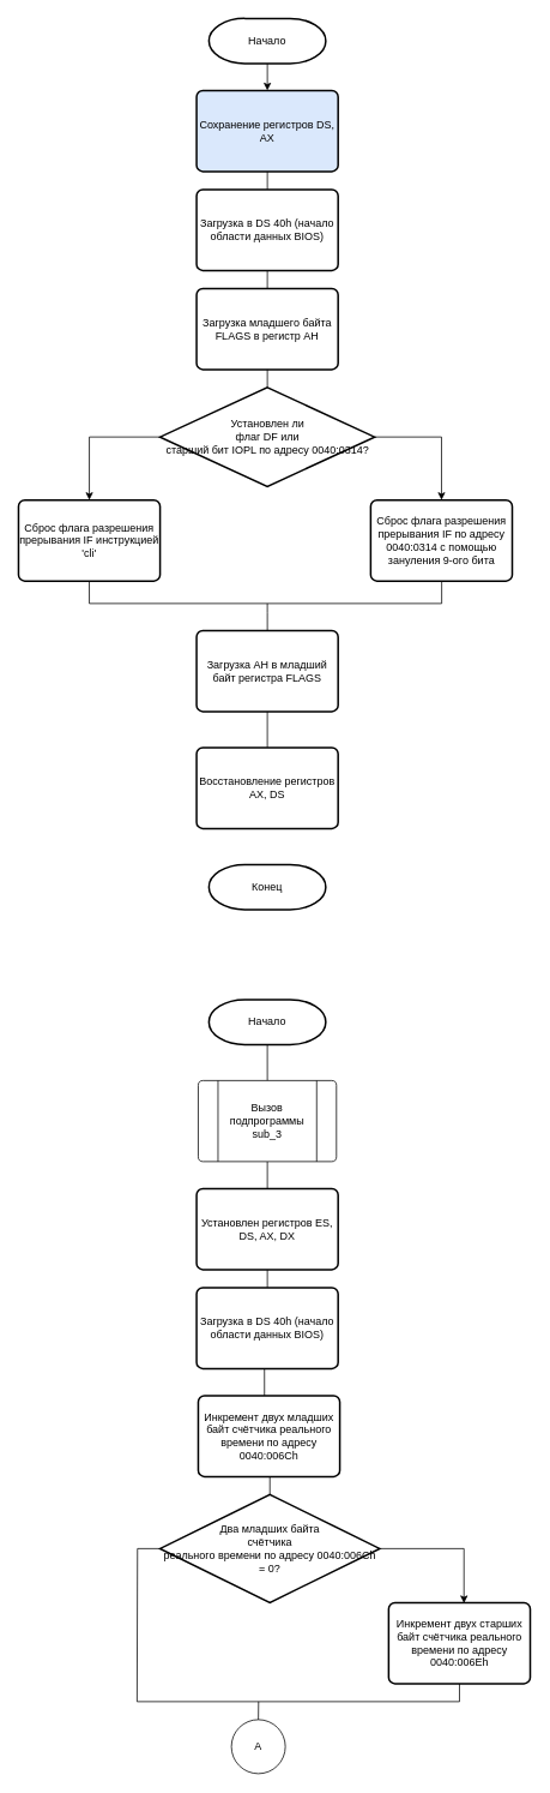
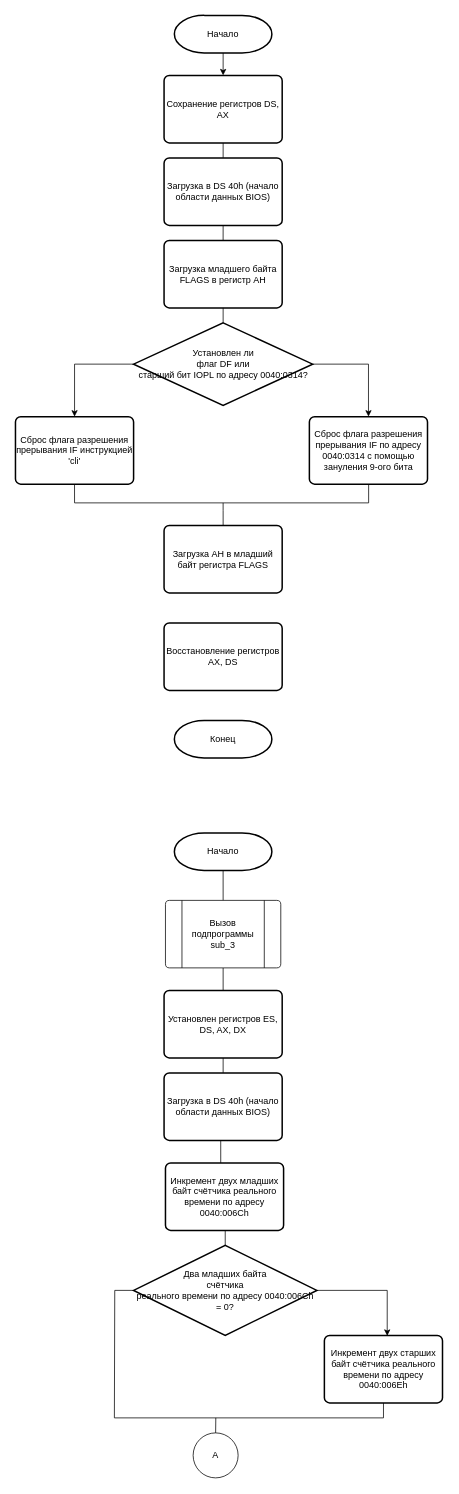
  <mxCell id="0" />
  <mxCell id="1" parent="0" />
  <mxCell id="2" style="edgeStyle=orthogonalEdgeStyle;rounded=0;orthogonalLoop=1;jettySize=auto;html=1;exitX=0.5;exitY=1;exitDx=0;exitDy=0;exitPerimeter=0;entryX=0.5;entryY=0;entryDx=0;entryDy=0;" edge="1" parent="1" source="3" target="12"><mxGeometry relative="1" as="geometry" /></mxCell>
  <mxCell id="3" value="Начало" style="strokeWidth=2;html=1;shape=mxgraph.flowchart.terminator;whiteSpace=wrap;" vertex="1" parent="1"><mxGeometry x="232" y="20" width="130" height="50" as="geometry" /></mxCell>
  <mxCell id="4" value="Загрузка младшего байта FLAGS в регистр AH" style="rounded=1;whiteSpace=wrap;html=1;absoluteArcSize=1;arcSize=14;strokeWidth=2;" vertex="1" parent="1"><mxGeometry x="218.24" y="320" width="157.5" height="90" as="geometry" /></mxCell>
  <mxCell id="5" style="edgeStyle=orthogonalEdgeStyle;rounded=0;orthogonalLoop=1;jettySize=auto;html=1;exitX=1;exitY=0.5;exitDx=0;exitDy=0;exitPerimeter=0;" edge="1" parent="1" source="8" target="13"><mxGeometry relative="1" as="geometry" /></mxCell>
  <mxCell id="6" style="edgeStyle=orthogonalEdgeStyle;rounded=0;orthogonalLoop=1;jettySize=auto;html=1;exitX=0;exitY=0.5;exitDx=0;exitDy=0;exitPerimeter=0;" edge="1" parent="1" source="8" target="15"><mxGeometry relative="1" as="geometry" /></mxCell>
  <mxCell id="7" style="edgeStyle=orthogonalEdgeStyle;rounded=0;orthogonalLoop=1;jettySize=auto;html=1;exitX=0.5;exitY=0;exitDx=0;exitDy=0;exitPerimeter=0;endArrow=none;endFill=0;" edge="1" parent="1" source="8" target="4"><mxGeometry relative="1" as="geometry" /></mxCell>
  <mxCell id="8" value="&lt;div&gt;Установлен ли&lt;/div&gt;&lt;div&gt; флаг DF или&lt;/div&gt;&lt;div&gt; старший бит IOPL по адресу 0040:0314?&lt;/div&gt;" style="strokeWidth=2;html=1;shape=mxgraph.flowchart.decision;whiteSpace=wrap;" vertex="1" parent="1"><mxGeometry x="177.62" y="430" width="238.75" height="110" as="geometry" /></mxCell>
  <mxCell id="9" style="edgeStyle=orthogonalEdgeStyle;rounded=0;orthogonalLoop=1;jettySize=auto;html=1;exitX=0.5;exitY=1;exitDx=0;exitDy=0;entryX=0.5;entryY=0;entryDx=0;entryDy=0;endArrow=none;endFill=0;" edge="1" parent="1" source="10" target="4"><mxGeometry relative="1" as="geometry" /></mxCell>
  <mxCell id="10" value="Загрузка в DS 40h (начало области данных BIOS)" style="rounded=1;whiteSpace=wrap;html=1;absoluteArcSize=1;arcSize=14;strokeWidth=2;" vertex="1" parent="1"><mxGeometry x="218.25" y="210" width="157.5" height="90" as="geometry" /></mxCell>
  <mxCell id="11" style="edgeStyle=orthogonalEdgeStyle;rounded=0;orthogonalLoop=1;jettySize=auto;html=1;exitX=0.5;exitY=1;exitDx=0;exitDy=0;entryX=0.5;entryY=0;entryDx=0;entryDy=0;endArrow=none;endFill=0;" edge="1" parent="1" source="12" target="10"><mxGeometry relative="1" as="geometry" /></mxCell>
- <mxCell id="12" value="Сохранение регистров DS, AX" style="rounded=1;whiteSpace=wrap;html=1;absoluteArcSize=1;arcSize=14;strokeWidth=2;fillColor=#dae8fc;" vertex="1" parent="1"><mxGeometry x="218.25" y="100" width="157.5" height="90" as="geometry" /></mxCell>
+ <mxCell id="12" value="Сохранение регистров DS, AX" style="rounded=1;whiteSpace=wrap;html=1;absoluteArcSize=1;arcSize=14;strokeWidth=2;" vertex="1" parent="1"><mxGeometry x="218.25" y="100" width="157.5" height="90" as="geometry" /></mxCell>
  <mxCell id="13" value="Сброс флага разрешения прерывания IF по адресу 0040:0314 с помощью зануления 9-ого бита" style="rounded=1;whiteSpace=wrap;html=1;absoluteArcSize=1;arcSize=14;strokeWidth=2;" vertex="1" parent="1"><mxGeometry x="412" y="555" width="157.5" height="90" as="geometry" /></mxCell>
  <mxCell id="14" style="edgeStyle=orthogonalEdgeStyle;rounded=0;orthogonalLoop=1;jettySize=auto;html=1;exitX=0.5;exitY=1;exitDx=0;exitDy=0;endArrow=none;endFill=0;" edge="1" parent="1" source="15" target="13"><mxGeometry relative="1" as="geometry"><Array as="points"><mxPoint x="99" y="670" /><mxPoint x="491" y="670" /></Array></mxGeometry></mxCell>
  <mxCell id="15" value="Сброс флага разрешения прерывания IF инструкцией 'cli'" style="rounded=1;whiteSpace=wrap;html=1;absoluteArcSize=1;arcSize=14;strokeWidth=2;" vertex="1" parent="1"><mxGeometry x="20.12" y="555" width="157.5" height="90" as="geometry" /></mxCell>
  <mxCell id="16" style="edgeStyle=orthogonalEdgeStyle;rounded=0;orthogonalLoop=1;jettySize=auto;html=1;endArrow=none;endFill=0;" edge="1" parent="1" source="18"><mxGeometry relative="1" as="geometry"><mxPoint x="296.99" y="670" as="targetPoint" /></mxGeometry></mxCell>
- <mxCell id="17" style="edgeStyle=orthogonalEdgeStyle;rounded=0;orthogonalLoop=1;jettySize=auto;html=1;exitX=0.5;exitY=1;exitDx=0;exitDy=0;entryX=0.5;entryY=0;entryDx=0;entryDy=0;endArrow=none;endFill=0;" edge="1" parent="1" source="18" target="19"><mxGeometry relative="1" as="geometry" /></mxCell>
  <mxCell id="18" value="Загрузка AH в младший байт регистра FLAGS" style="rounded=1;whiteSpace=wrap;html=1;absoluteArcSize=1;arcSize=14;strokeWidth=2;" vertex="1" parent="1"><mxGeometry x="218.24" y="700" width="157.5" height="90" as="geometry" /></mxCell>
  <mxCell id="19" value="Восстановление регистров AX, DS" style="rounded=1;whiteSpace=wrap;html=1;absoluteArcSize=1;arcSize=14;strokeWidth=2;" vertex="1" parent="1"><mxGeometry x="218.24" y="830" width="157.5" height="90" as="geometry" /></mxCell>
  <mxCell id="20" value="Конец" style="strokeWidth=2;html=1;shape=mxgraph.flowchart.terminator;whiteSpace=wrap;" vertex="1" parent="1"><mxGeometry x="231.99" y="960" width="130" height="50" as="geometry" /></mxCell>
  <mxCell id="21" style="edgeStyle=orthogonalEdgeStyle;rounded=0;orthogonalLoop=1;jettySize=auto;html=1;exitX=0.5;exitY=1;exitDx=0;exitDy=0;exitPerimeter=0;entryX=0.5;entryY=0;entryDx=0;entryDy=0;endArrow=none;endFill=0;" edge="1" parent="1" source="22" target="24"><mxGeometry relative="1" as="geometry" /></mxCell>
  <mxCell id="22" value="Начало" style="strokeWidth=2;html=1;shape=mxgraph.flowchart.terminator;whiteSpace=wrap;" vertex="1" parent="1"><mxGeometry x="231.99" y="1110" width="130" height="50" as="geometry" /></mxCell>
  <mxCell id="23" style="edgeStyle=orthogonalEdgeStyle;rounded=0;orthogonalLoop=1;jettySize=auto;html=1;exitX=0.5;exitY=1;exitDx=0;exitDy=0;entryX=0.5;entryY=0;entryDx=0;entryDy=0;endArrow=none;endFill=0;" edge="1" parent="1" source="24" target="29"><mxGeometry relative="1" as="geometry" /></mxCell>
  <mxCell id="24" value="" style="verticalLabelPosition=bottom;verticalAlign=top;html=1;shape=process;whiteSpace=wrap;rounded=1;size=0.14;arcSize=6;" vertex="1" parent="1"><mxGeometry x="220.12" y="1200" width="153.76" height="90" as="geometry" /></mxCell>
  <mxCell id="25" value="Вызов подпрограммы sub_3" style="text;html=1;strokeColor=none;fillColor=none;align=center;verticalAlign=middle;whiteSpace=wrap;rounded=0;" vertex="1" parent="1"><mxGeometry x="277" y="1235" width="40" height="20" as="geometry" /></mxCell>
  <mxCell id="26" style="rounded=0;orthogonalLoop=1;jettySize=auto;html=1;exitX=0.5;exitY=1;exitDx=0;exitDy=0;entryX=0.468;entryY=0.017;entryDx=0;entryDy=0;entryPerimeter=0;endArrow=none;endFill=0;edgeStyle=orthogonalEdgeStyle;" edge="1" parent="1" source="27" target="30"><mxGeometry relative="1" as="geometry" /></mxCell>
  <mxCell id="27" value="Загрузка в DS 40h (начало области данных BIOS)" style="rounded=1;whiteSpace=wrap;html=1;absoluteArcSize=1;arcSize=14;strokeWidth=2;" vertex="1" parent="1"><mxGeometry x="218.25" y="1430" width="157.5" height="90" as="geometry" /></mxCell>
  <mxCell id="28" style="edgeStyle=orthogonalEdgeStyle;rounded=0;orthogonalLoop=1;jettySize=auto;html=1;exitX=0.5;exitY=1;exitDx=0;exitDy=0;entryX=0.5;entryY=0;entryDx=0;entryDy=0;endArrow=none;endFill=0;" edge="1" parent="1" source="29" target="27"><mxGeometry relative="1" as="geometry" /></mxCell>
  <mxCell id="29" value="Установлен регистров ES, DS, AX, DX" style="rounded=1;whiteSpace=wrap;html=1;absoluteArcSize=1;arcSize=14;strokeWidth=2;" vertex="1" parent="1"><mxGeometry x="218.25" y="1320" width="157.5" height="90" as="geometry" /></mxCell>
  <mxCell id="30" value="Инкремент двух младших байт счётчика реального времени по адресу 0040:006Ch" style="rounded=1;whiteSpace=wrap;html=1;absoluteArcSize=1;arcSize=14;strokeWidth=2;" vertex="1" parent="1"><mxGeometry x="220.12" y="1550" width="157.5" height="90" as="geometry" /></mxCell>
  <mxCell id="31" style="rounded=0;orthogonalLoop=1;jettySize=auto;html=1;exitX=0.5;exitY=0;exitDx=0;exitDy=0;exitPerimeter=0;endArrow=none;endFill=0;edgeStyle=orthogonalEdgeStyle;" edge="1" parent="1" source="34" target="30"><mxGeometry relative="1" as="geometry" /></mxCell>
  <mxCell id="32" style="edgeStyle=orthogonalEdgeStyle;rounded=0;orthogonalLoop=1;jettySize=auto;html=1;endArrow=none;endFill=0;" edge="1" parent="1" source="34"><mxGeometry relative="1" as="geometry"><mxPoint x="152" y="1890" as="targetPoint" /></mxGeometry></mxCell>
  <mxCell id="33" style="edgeStyle=orthogonalEdgeStyle;rounded=0;orthogonalLoop=1;jettySize=auto;html=1;exitX=1;exitY=0.5;exitDx=0;exitDy=0;exitPerimeter=0;entryX=0.532;entryY=0.007;entryDx=0;entryDy=0;entryPerimeter=0;endArrow=classic;endFill=1;" edge="1" parent="1" source="34" target="36"><mxGeometry relative="1" as="geometry" /></mxCell>
  <mxCell id="34" value="&lt;div&gt;Два младших байта&lt;/div&gt;&lt;div&gt; счётчика &lt;br&gt;&lt;/div&gt;&lt;div&gt;реального времени по адресу 0040:006Ch = 0?&lt;/div&gt;" style="strokeWidth=2;html=1;shape=mxgraph.flowchart.decision;whiteSpace=wrap;" vertex="1" parent="1"><mxGeometry x="177.62" y="1660" width="244.38" height="120" as="geometry" /></mxCell>
  <mxCell id="35" style="edgeStyle=orthogonalEdgeStyle;rounded=0;orthogonalLoop=1;jettySize=auto;html=1;endArrow=none;endFill=0;" edge="1" parent="1" source="36"><mxGeometry relative="1" as="geometry"><mxPoint x="152" y="1890" as="targetPoint" /><Array as="points"><mxPoint x="511" y="1890" /></Array></mxGeometry></mxCell>
  <mxCell id="36" value="Инкремент двух старших байт счётчика реального времени по адресу 0040:006Eh" style="rounded=1;whiteSpace=wrap;html=1;absoluteArcSize=1;arcSize=14;strokeWidth=2;" vertex="1" parent="1"><mxGeometry x="432" y="1780" width="157.5" height="90" as="geometry" /></mxCell>
  <mxCell id="37" style="edgeStyle=orthogonalEdgeStyle;rounded=0;orthogonalLoop=1;jettySize=auto;html=1;exitX=0.5;exitY=0;exitDx=0;exitDy=0;exitPerimeter=0;endArrow=none;endFill=0;" edge="1" parent="1" source="38"><mxGeometry relative="1" as="geometry"><mxPoint x="287.238" y="1890" as="targetPoint" /></mxGeometry></mxCell>
  <mxCell id="38" value="" style="verticalLabelPosition=bottom;verticalAlign=top;html=1;shape=mxgraph.flowchart.on-page_reference;" vertex="1" parent="1"><mxGeometry x="257" y="1910" width="60" height="60" as="geometry" /></mxCell>
  <mxCell id="39" value="А" style="text;html=1;strokeColor=none;fillColor=none;align=center;verticalAlign=middle;whiteSpace=wrap;rounded=0;" vertex="1" parent="1"><mxGeometry x="267" y="1930" width="40" height="20" as="geometry" /></mxCell>
